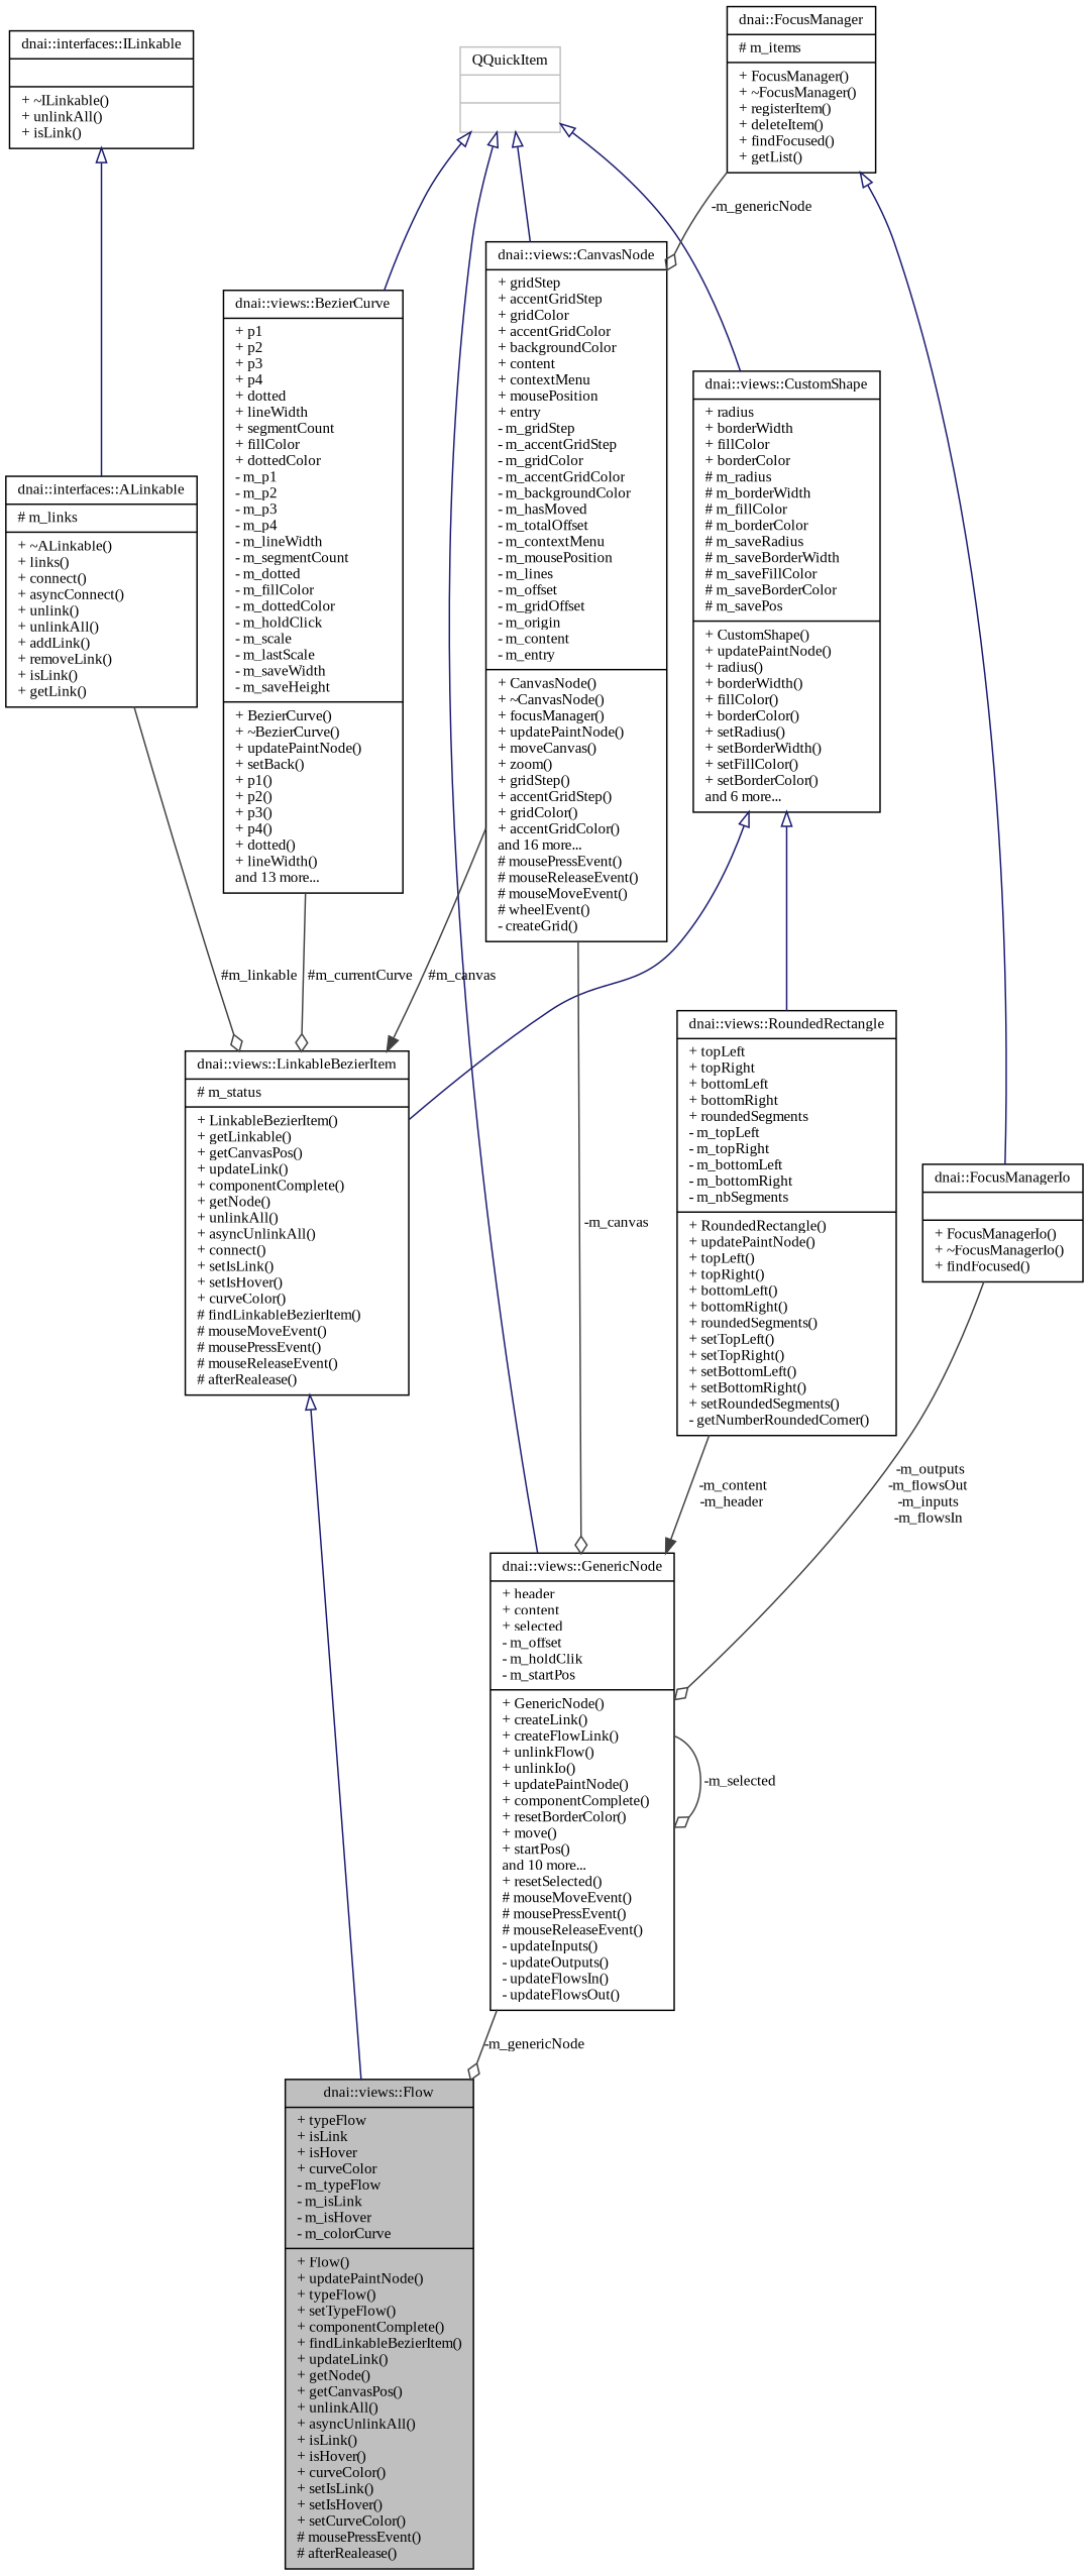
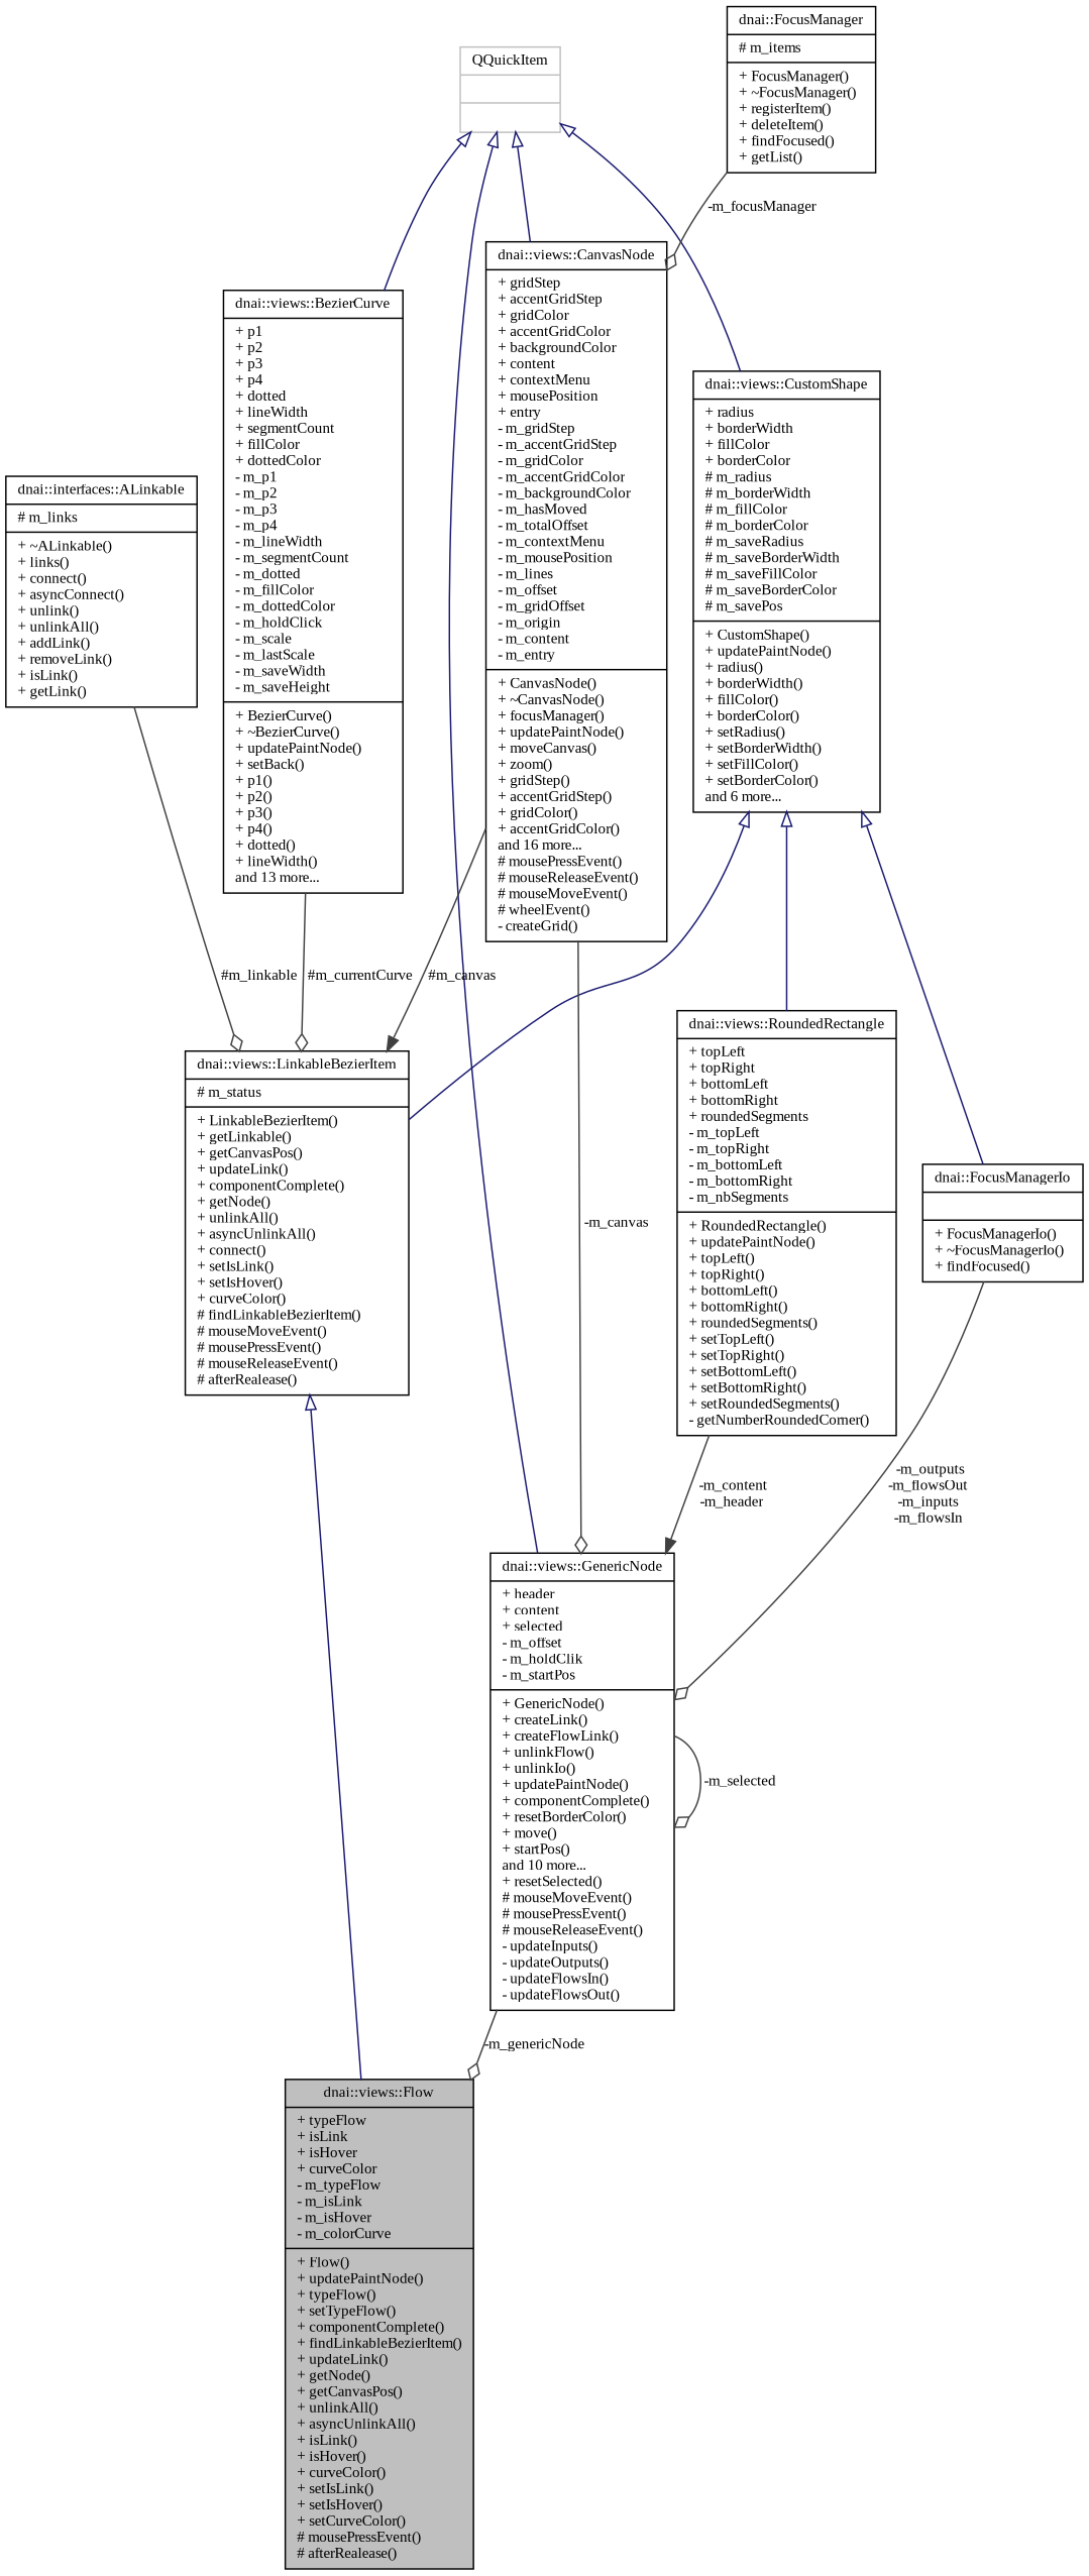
  digraph {
    fontname="Liberation Serif"
    node [color=black fillcolor=white fontname="Liberation Serif" fontsize=10 shape=record style=filled]
    edge [color=midnightblue fontname="Liberation Serif" fontsize=10 labelfontname=Helvetica labelfontsize=10 style=solid]
    n1 [fillcolor=grey75 fontcolor=black height=0.2 label="{dnai::views::Flow\n|+ typeFlow\l+ isLink\l+ isHover\l+ curveColor\l- m_typeFlow\l- m_isLink\l- m_isHover\l- m_colorCurve\l|+ Flow()\l+ updatePaintNode()\l+ typeFlow()\l+ setTypeFlow()\l+ componentComplete()\l+ findLinkableBezierItem()\l+ updateLink()\l+ getNode()\l+ getCanvasPos()\l+ unlinkAll()\l+ asyncUnlinkAll()\l+ isLink()\l+ isHover()\l+ curveColor()\l+ setIsLink()\l+ setIsHover()\l+ setCurveColor()\l# mousePressEvent()\l# afterRealease()\l}" width=0.4]
    n2 [height=0.2 label="{dnai::views::LinkableBezierItem\n|# m_status\l|+ LinkableBezierItem()\l+ getLinkable()\l+ getCanvasPos()\l+ updateLink()\l+ componentComplete()\l+ getNode()\l+ unlinkAll()\l+ asyncUnlinkAll()\l+ connect()\l+ setIsLink()\l+ setIsHover()\l+ curveColor()\l# findLinkableBezierItem()\l# mouseMoveEvent()\l# mousePressEvent()\l# mouseReleaseEvent()\l# afterRealease()\l}" width=0.4]
    n3 [height=0.2 label="{dnai::views::CustomShape\n|+ radius\l+ borderWidth\l+ fillColor\l+ borderColor\l# m_radius\l# m_borderWidth\l# m_fillColor\l# m_borderColor\l# m_saveRadius\l# m_saveBorderWidth\l# m_saveFillColor\l# m_saveBorderColor\l# m_savePos\l|+ CustomShape()\l+ updatePaintNode()\l+ radius()\l+ borderWidth()\l+ fillColor()\l+ borderColor()\l+ setRadius()\l+ setBorderWidth()\l+ setFillColor()\l+ setBorderColor()\land 6 more...\l}" width=0.4]
    n4 [height=0.2 label="{dnai::views::RoundedRectangle\n|+ topLeft\l+ topRight\l+ bottomLeft\l+ bottomRight\l+ roundedSegments\l- m_topLeft\l- m_topRight\l- m_bottomLeft\l- m_bottomRight\l- m_nbSegments\l|+ RoundedRectangle()\l+ updatePaintNode()\l+ topLeft()\l+ topRight()\l+ bottomLeft()\l+ bottomRight()\l+ roundedSegments()\l+ setTopLeft()\l+ setTopRight()\l+ setBottomLeft()\l+ setBottomRight()\l+ setRoundedSegments()\l- getNumberRoundedCorner()\l}" width=0.4]
    n5 [height=0.2 label="{dnai::views::GenericNode\n|+ header\l+ content\l+ selected\l- m_offset\l- m_holdClik\l- m_startPos\l|+ GenericNode()\l+ createLink()\l+ createFlowLink()\l+ unlinkFlow()\l+ unlinkIo()\l+ updatePaintNode()\l+ componentComplete()\l+ resetBorderColor()\l+ move()\l+ startPos()\land 10 more...\l+ resetSelected()\l# mouseMoveEvent()\l# mousePressEvent()\l# mouseReleaseEvent()\l- updateInputs()\l- updateOutputs()\l- updateFlowsIn()\l- updateFlowsOut()\l}" width=0.4]
    n6 [color=grey75 height=0.2 label="{QQuickItem\n||}" width=0.4]
    n7 [height=0.2 label="{dnai::views::BezierCurve\n|+ p1\l+ p2\l+ p3\l+ p4\l+ dotted\l+ lineWidth\l+ segmentCount\l+ fillColor\l+ dottedColor\l- m_p1\l- m_p2\l- m_p3\l- m_p4\l- m_lineWidth\l- m_segmentCount\l- m_dotted\l- m_fillColor\l- m_dottedColor\l- m_holdClick\l- m_scale\l- m_lastScale\l- m_saveWidth\l- m_saveHeight\l|+ BezierCurve()\l+ ~BezierCurve()\l+ updatePaintNode()\l+ setBack()\l+ p1()\l+ p2()\l+ p3()\l+ p4()\l+ dotted()\l+ lineWidth()\land 13 more...\l}" width=0.4]
    n8 [height=0.2 label="{dnai::views::CanvasNode\n|+ gridStep\l+ accentGridStep\l+ gridColor\l+ accentGridColor\l+ backgroundColor\l+ content\l+ contextMenu\l+ mousePosition\l+ entry\l- m_gridStep\l- m_accentGridStep\l- m_gridColor\l- m_accentGridColor\l- m_backgroundColor\l- m_hasMoved\l- m_totalOffset\l- m_contextMenu\l- m_mousePosition\l- m_lines\l- m_offset\l- m_gridOffset\l- m_origin\l- m_content\l- m_entry\l|+ CanvasNode()\l+ ~CanvasNode()\l+ focusManager()\l+ updatePaintNode()\l+ moveCanvas()\l+ zoom()\l+ gridStep()\l+ accentGridStep()\l+ gridColor()\l+ accentGridColor()\land 16 more...\l# mousePressEvent()\l# mouseReleaseEvent()\l# mouseMoveEvent()\l# wheelEvent()\l- createGrid()\l}" width=0.4]
    n9 [height=0.2 label="{dnai::interfaces::ALinkable\n|# m_links\l|+ ~ALinkable()\l+ links()\l+ connect()\l+ asyncConnect()\l+ unlink()\l+ unlinkAll()\l+ addLink()\l+ removeLink()\l+ isLink()\l+ getLink()\l}" width=0.4]
-   n10 [height=0.2 label="{dnai::interfaces::ILinkable\n||+ ~ILinkable()\l+ unlinkAll()\l+ isLink()\l}" width=0.4]
    n11 [height=0.2 label="{dnai::FocusManager\n|# m_items\l|+ FocusManager()\l+ ~FocusManager()\l+ registerItem()\l+ deleteItem()\l+ findFocused()\l+ getList()\l}" width=0.4]
    n12 [height=0.2 label="{dnai::FocusManagerIo\n||+ FocusManagerIo()\l+ ~FocusManagerIo()\l+ findFocused()\l}" width=0.4]
    n2 -> n1 [arrowtail=onormal dir=back]
    n3 -> n2 [arrowtail=onormal dir=back]
    n3 -> n4 [arrowtail=onormal dir=back]
    n4 -> n5 [arrowhead=normal color=grey25 label=" -m_content\n-m_header"]
    n5 -> n1 [arrowhead=odiamond color=grey25 label=" -m_genericNode"]
    n5 -> n5 [arrowhead=odiamond color=grey25 label=" -m_selected"]
    n6 -> n3 [arrowtail=onormal dir=back]
    n6 -> n5 [arrowtail=onormal dir=back]
    n6 -> n7 [arrowtail=onormal dir=back]
    n6 -> n8 [arrowtail=onormal dir=back]
    n7 -> n2 [arrowhead=odiamond color=grey25 label=" #m_currentCurve"]
    n8 -> n2 [arrowhead=normal color=grey25 label=" #m_canvas"]
    n8 -> n5 [arrowhead=odiamond color=grey25 label=" -m_canvas"]
    n9 -> n2 [arrowhead=odiamond color=grey25 label=" #m_linkable"]
-   n10 -> n9 [arrowtail=onormal dir=back]
-   n11 -> n8 [arrowhead=odiamond color=grey25 label=" -m_genericNode"]
-   n11 -> n12 [arrowtail=onormal dir=back]
+   n11 -> n8 [arrowhead=odiamond color=grey25 label=" -m_focusManager"]
+   n3 -> n12 [arrowtail=onormal dir=back]
    n12 -> n5 [arrowhead=odiamond color=grey25 label=" -m_outputs\n-m_flowsOut\n-m_inputs\n-m_flowsIn"]
  }
